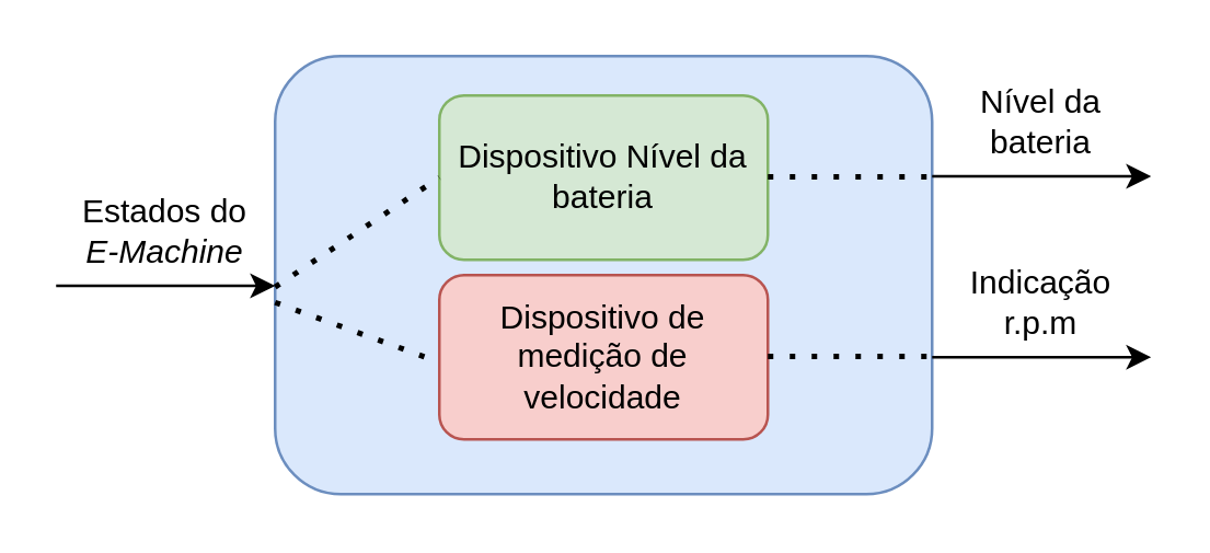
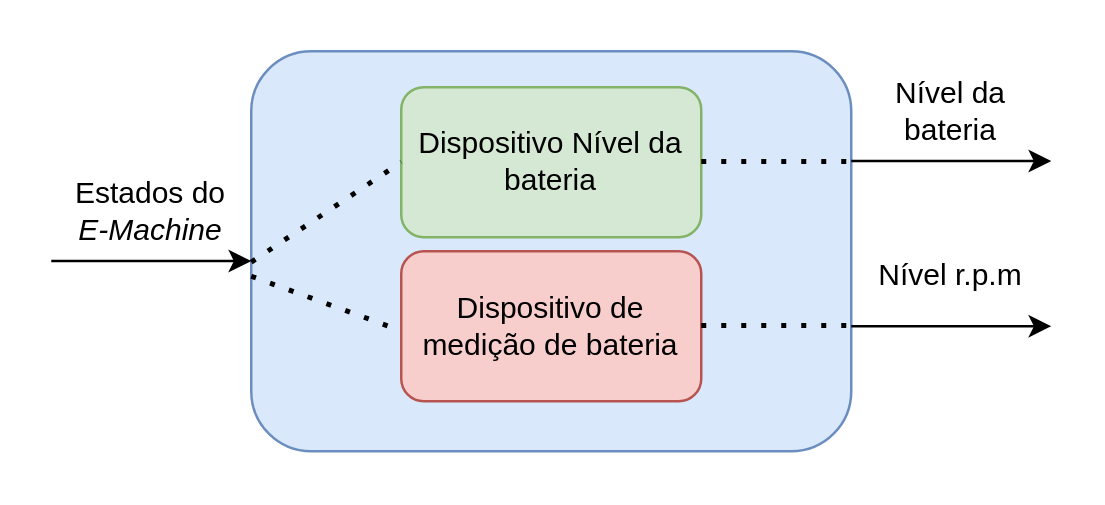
  <mxCell id="0" />
  <mxCell id="1" parent="0" />
  <mxCell id="2" value="" style="rounded=1;whiteSpace=wrap;html=1;fillColor=#dae8fc;strokeColor=#6c8ebf;" parent="1" vertex="1"><mxGeometry x="100" y="20" width="240" height="160" as="geometry" /></mxCell>
  <mxCell id="3" value="" style="endArrow=classic;html=1;" parent="1" edge="1"><mxGeometry width="50" height="50" relative="1" as="geometry"><mxPoint x="20" y="103.93" as="sourcePoint" /><mxPoint x="100" y="103.93" as="targetPoint" /></mxGeometry></mxCell>
  <mxCell id="4" value="Estados do &lt;br&gt;&lt;i&gt;E-Machine&lt;/i&gt;" style="text;html=1;strokeColor=none;fillColor=none;align=center;verticalAlign=middle;whiteSpace=wrap;rounded=0;" parent="1" vertex="1"><mxGeometry x="20" y="74.35" width="80" height="20" as="geometry" /></mxCell>
  <mxCell id="5" value="" style="endArrow=classic;html=1;" parent="1" edge="1"><mxGeometry width="50" height="50" relative="1" as="geometry"><mxPoint x="340" y="63.93" as="sourcePoint" /><mxPoint x="420" y="63.93" as="targetPoint" /></mxGeometry></mxCell>
  <mxCell id="6" value="Nível da bateria" style="text;html=1;strokeColor=none;fillColor=none;align=center;verticalAlign=middle;whiteSpace=wrap;rounded=0;" parent="1" vertex="1"><mxGeometry x="340" y="34.35" width="80" height="20" as="geometry" /></mxCell>
  <mxCell id="7" value="" style="endArrow=classic;html=1;" parent="1" edge="1"><mxGeometry width="50" height="50" relative="1" as="geometry"><mxPoint x="340" y="130" as="sourcePoint" /><mxPoint x="420" y="130" as="targetPoint" /></mxGeometry></mxCell>
- <mxCell id="8" value="Indicação r.p.m" style="text;html=1;strokeColor=none;fillColor=none;align=center;verticalAlign=middle;whiteSpace=wrap;rounded=0;" parent="1" vertex="1"><mxGeometry x="340" y="100" width="80" height="20" as="geometry" /></mxCell>
+ <mxCell id="8" value="Nível r.p.m" style="text;html=1;strokeColor=none;fillColor=none;align=center;verticalAlign=middle;whiteSpace=wrap;rounded=0;" parent="1" vertex="1"><mxGeometry x="340" y="100" width="80" height="20" as="geometry" /></mxCell>
  <mxCell id="9" value="Dispositivo Nível da bateria" style="rounded=1;whiteSpace=wrap;html=1;fillColor=#d5e8d4;strokeColor=#82b366;" parent="1" vertex="1"><mxGeometry x="160" y="34.35" width="120" height="60" as="geometry" /></mxCell>
- <mxCell id="10" value="Dispositivo de medição de velocidade" style="rounded=1;whiteSpace=wrap;html=1;fillColor=#f8cecc;strokeColor=#b85450;" parent="1" vertex="1"><mxGeometry x="160" y="100" width="120" height="60" as="geometry" /></mxCell>
+ <mxCell id="10" value="Dispositivo de medição de bateria" style="rounded=1;whiteSpace=wrap;html=1;fillColor=#f8cecc;strokeColor=#b85450;" parent="1" vertex="1"><mxGeometry x="160" y="100" width="120" height="60" as="geometry" /></mxCell>
  <mxCell id="11" value="" style="endArrow=none;dashed=1;html=1;dashPattern=1 3;strokeWidth=2;" parent="1" edge="1"><mxGeometry width="50" height="50" relative="1" as="geometry"><mxPoint x="100" y="104.35" as="sourcePoint" /><mxPoint x="160" y="64.35" as="targetPoint" /></mxGeometry></mxCell>
  <mxCell id="12" value="" style="endArrow=none;dashed=1;html=1;dashPattern=1 3;strokeWidth=2;" parent="1" edge="1"><mxGeometry width="50" height="50" relative="1" as="geometry"><mxPoint x="100" y="110" as="sourcePoint" /><mxPoint x="155" y="130" as="targetPoint" /></mxGeometry></mxCell>
  <mxCell id="13" value="" style="endArrow=none;dashed=1;html=1;dashPattern=1 3;strokeWidth=2;" parent="1" edge="1"><mxGeometry width="50" height="50" relative="1" as="geometry"><mxPoint x="280" y="129.71" as="sourcePoint" /><mxPoint x="340" y="129.71" as="targetPoint" /></mxGeometry></mxCell>
  <mxCell id="14" value="" style="endArrow=none;dashed=1;html=1;dashPattern=1 3;strokeWidth=2;" parent="1" edge="1"><mxGeometry width="50" height="50" relative="1" as="geometry"><mxPoint x="280" y="64.06" as="sourcePoint" /><mxPoint x="340" y="64.06" as="targetPoint" /></mxGeometry></mxCell>
